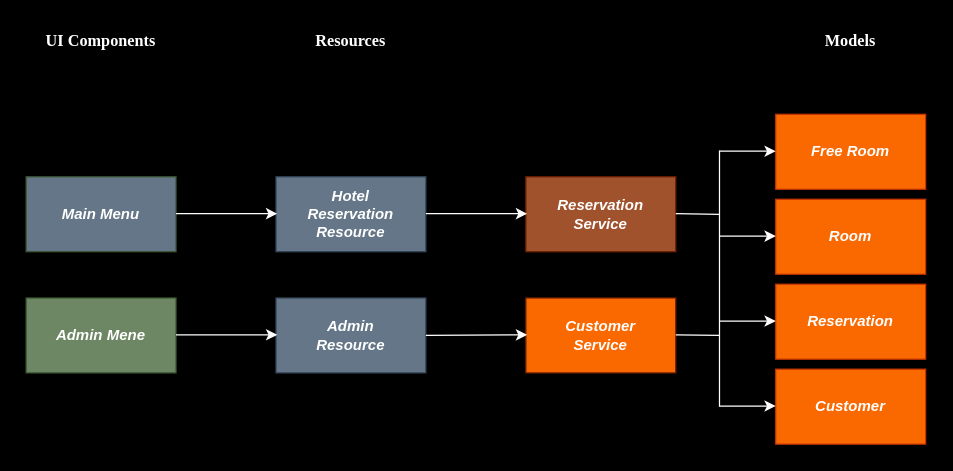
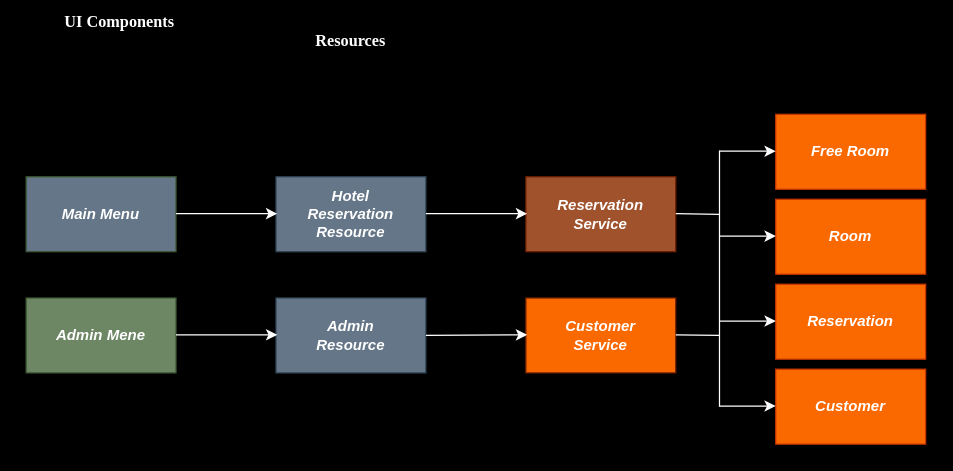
  <mxCell id="0" />
  <mxCell id="1" parent="0" />
  <mxCell id="2" value="Main Menu" style="rounded=0;whiteSpace=wrap;html=1;fillColor=#647687;strokeColor=#3A5431;fontColor=#FFFFFF;fontStyle=3;" vertex="1" parent="1"><mxGeometry x="20" y="141" width="120" height="60" as="geometry" /></mxCell>
  <mxCell id="3" value="Admin Mene" style="rounded=0;whiteSpace=wrap;html=1;fillColor=#6d8764;strokeColor=#3A5431;fontColor=#FFFFFF;fontStyle=3" vertex="1" parent="1"><mxGeometry x="20" y="238" width="120" height="60" as="geometry" /></mxCell>
  <mxCell id="4" value="&lt;div&gt;Hotel&lt;/div&gt;&lt;div&gt;Reservation&lt;/div&gt;&lt;div&gt;Resource&lt;br&gt;&lt;/div&gt;" style="rounded=0;whiteSpace=wrap;html=1;fillColor=#647687;strokeColor=#314354;fontColor=#FFFFFF;fontStyle=3" vertex="1" parent="1"><mxGeometry x="220" y="141" width="120" height="60" as="geometry" /></mxCell>
  <mxCell id="5" value="&lt;div&gt;Admin&lt;/div&gt;&lt;div&gt;Resource&lt;/div&gt;" style="rounded=0;whiteSpace=wrap;html=1;fillColor=#647687;strokeColor=#314354;fontColor=#FFFFFF;fontStyle=3" vertex="1" parent="1"><mxGeometry x="220" y="238" width="120" height="60" as="geometry" /></mxCell>
  <mxCell id="6" value="&lt;div&gt;Reservation&lt;/div&gt;&lt;div&gt;Service&lt;br&gt;&lt;/div&gt;" style="rounded=0;whiteSpace=wrap;html=1;fillColor=#a0522d;strokeColor=#6D1F00;fontColor=#FFFFFF;fontStyle=3" vertex="1" parent="1"><mxGeometry x="420" y="141" width="120" height="60" as="geometry" /></mxCell>
  <mxCell id="7" value="&lt;div&gt;Customer&lt;/div&gt;&lt;div&gt;Service&lt;br&gt;&lt;/div&gt;" style="rounded=0;whiteSpace=wrap;html=1;fillColor=#fa6800;strokeColor=#6D1F00;fontColor=#FFFFFF;fontStyle=3;" vertex="1" parent="1"><mxGeometry x="420" y="238" width="120" height="60" as="geometry" /></mxCell>
  <mxCell id="8" value="Free Room" style="rounded=0;whiteSpace=wrap;html=1;fillColor=#fa6800;strokeColor=#C73500;fontColor=#FFFFFF;fontStyle=3" vertex="1" parent="1"><mxGeometry x="620" y="91" width="120" height="60" as="geometry" /></mxCell>
  <mxCell id="9" value="Room" style="rounded=0;whiteSpace=wrap;html=1;fillColor=#fa6800;strokeColor=#C73500;fontColor=#FFFFFF;fontStyle=3" vertex="1" parent="1"><mxGeometry x="620" y="159" width="120" height="60" as="geometry" /></mxCell>
  <mxCell id="10" value="Reservation" style="rounded=0;whiteSpace=wrap;html=1;fillColor=#fa6800;strokeColor=#C73500;fontColor=#FFFFFF;fontStyle=3" vertex="1" parent="1"><mxGeometry x="620" y="227" width="120" height="60" as="geometry" /></mxCell>
  <mxCell id="11" value="Customer" style="rounded=0;whiteSpace=wrap;html=1;fillColor=#fa6800;strokeColor=#C73500;fontColor=#FFFFFF;fontStyle=3" vertex="1" parent="1"><mxGeometry x="620" y="295" width="120" height="60" as="geometry" /></mxCell>
  <mxCell id="12" value="" style="endArrow=classic;html=1;rounded=0;exitX=0.992;exitY=0.517;exitDx=0;exitDy=0;exitPerimeter=0;fontColor=#FFFFFF;fontStyle=3;strokeColor=#FFFFFF;" edge="1" parent="1"><mxGeometry width="50" height="50" relative="1" as="geometry"><mxPoint x="140" y="170.52" as="sourcePoint" /><mxPoint x="220.96" y="170.5" as="targetPoint" /></mxGeometry></mxCell>
  <mxCell id="13" value="" style="endArrow=classic;html=1;rounded=0;exitX=0.992;exitY=0.517;exitDx=0;exitDy=0;exitPerimeter=0;fontColor=#FFFFFF;fontStyle=3;strokeColor=#FFFFFF;" edge="1" parent="1"><mxGeometry width="50" height="50" relative="1" as="geometry"><mxPoint x="140" y="267.5" as="sourcePoint" /><mxPoint x="221" y="267.5" as="targetPoint" /></mxGeometry></mxCell>
  <mxCell id="14" value="" style="endArrow=classic;html=1;rounded=0;exitX=0.992;exitY=0.517;exitDx=0;exitDy=0;exitPerimeter=0;fontColor=#FFFFFF;fontStyle=3;strokeColor=#FFFFFF;" edge="1" parent="1"><mxGeometry width="50" height="50" relative="1" as="geometry"><mxPoint x="340" y="170.5" as="sourcePoint" /><mxPoint x="421" y="170.5" as="targetPoint" /></mxGeometry></mxCell>
  <mxCell id="15" value="" style="endArrow=classic;html=1;rounded=0;fontColor=#FFFFFF;fontStyle=3;strokeColor=#FFFFFF;" edge="1" parent="1"><mxGeometry width="50" height="50" relative="1" as="geometry"><mxPoint x="340" y="268" as="sourcePoint" /><mxPoint x="421" y="267.5" as="targetPoint" /></mxGeometry></mxCell>
  <mxCell id="16" value="" style="endArrow=classic;html=1;rounded=0;fontColor=#FFFFFF;fontStyle=3;strokeColor=#FFFFFF;" edge="1" parent="1"><mxGeometry width="50" height="50" relative="1" as="geometry"><mxPoint x="575" y="324.5" as="sourcePoint" /><mxPoint x="620" y="324.5" as="targetPoint" /></mxGeometry></mxCell>
  <mxCell id="17" value="" style="endArrow=none;html=1;rounded=0;fontColor=#FFFFFF;fontStyle=3;strokeColor=#FFFFFF;" edge="1" parent="1"><mxGeometry width="50" height="50" relative="1" as="geometry"><mxPoint x="540" y="170.5" as="sourcePoint" /><mxPoint x="575" y="171" as="targetPoint" /></mxGeometry></mxCell>
  <mxCell id="18" value="" style="endArrow=none;html=1;rounded=0;fontColor=#FFFFFF;fontStyle=3;strokeColor=#FFFFFF;" edge="1" parent="1"><mxGeometry width="50" height="50" relative="1" as="geometry"><mxPoint x="540" y="267.5" as="sourcePoint" /><mxPoint x="575" y="268" as="targetPoint" /></mxGeometry></mxCell>
  <mxCell id="19" value="" style="endArrow=none;html=1;rounded=0;fontColor=#FFFFFF;fontStyle=3;strokeColor=#FFFFFF;" edge="1" parent="1"><mxGeometry width="50" height="50" relative="1" as="geometry"><mxPoint x="575" y="325" as="sourcePoint" /><mxPoint x="575" y="120" as="targetPoint" /></mxGeometry></mxCell>
  <mxCell id="20" value="" style="endArrow=classic;html=1;rounded=0;fontColor=#FFFFFF;fontStyle=3;strokeColor=#FFFFFF;" edge="1" parent="1"><mxGeometry width="50" height="50" relative="1" as="geometry"><mxPoint x="575" y="256.5" as="sourcePoint" /><mxPoint x="620" y="256.5" as="targetPoint" /></mxGeometry></mxCell>
  <mxCell id="21" value="" style="endArrow=classic;html=1;rounded=0;fontColor=#FFFFFF;fontStyle=3;strokeColor=#FFFFFF;" edge="1" parent="1"><mxGeometry width="50" height="50" relative="1" as="geometry"><mxPoint x="575" y="188.5" as="sourcePoint" /><mxPoint x="620" y="188.5" as="targetPoint" /></mxGeometry></mxCell>
  <mxCell id="22" value="" style="endArrow=classic;html=1;rounded=0;fontColor=#FFFFFF;fontStyle=3;strokeColor=#FFFFFF;" edge="1" parent="1"><mxGeometry width="50" height="50" relative="1" as="geometry"><mxPoint x="575" y="120.5" as="sourcePoint" /><mxPoint x="620" y="120.5" as="targetPoint" /></mxGeometry></mxCell>
- <mxCell id="23" value="&lt;font color=&quot;#ffffff&quot; style=&quot;font-size: 13px;&quot;&gt;UI Components&lt;/font&gt;" style="rounded=0;whiteSpace=wrap;html=1;fillColor=none;strokeColor=none;fontStyle=1;fontSize=13;fontFamily=Verdana;" vertex="1" parent="1"><mxGeometry x="20" y="20" width="120" height="23" as="geometry" /></mxCell>
+ <mxCell id="23" value="&lt;font color=&quot;#ffffff&quot; style=&quot;font-size: 13px;&quot;&gt;UI Components&lt;/font&gt;" style="rounded=0;whiteSpace=wrap;html=1;fillColor=none;strokeColor=none;fontStyle=1;fontSize=13;fontFamily=Verdana;" vertex="1" parent="1"><mxGeometry x="35" y="5" width="120" height="23" as="geometry" /></mxCell>
  <mxCell id="24" value="&lt;span style=&quot;background-color: rgb(0, 0, 0); font-size: 13px;&quot;&gt;&lt;font color=&quot;#ffffff&quot; style=&quot;font-size: 13px;&quot;&gt;Resources&lt;/font&gt;&lt;/span&gt;" style="rounded=0;whiteSpace=wrap;html=1;fillColor=none;strokeColor=none;fontStyle=1;fontSize=13;fontFamily=Verdana;" vertex="1" parent="1"><mxGeometry x="220" y="20" width="120" height="23" as="geometry" /></mxCell>
- <mxCell id="25" value="&lt;span style=&quot;background-color: rgb(0, 0, 0); font-size: 13px;&quot;&gt;&lt;font color=&quot;#ffffff&quot; style=&quot;font-size: 13px;&quot;&gt;Models&lt;/font&gt;&lt;/span&gt;" style="rounded=0;whiteSpace=wrap;html=1;fillColor=none;strokeColor=none;fontStyle=1;fontSize=13;fontFamily=Verdana;" vertex="1" parent="1"><mxGeometry x="620" y="20" width="120" height="23" as="geometry" /></mxCell>
